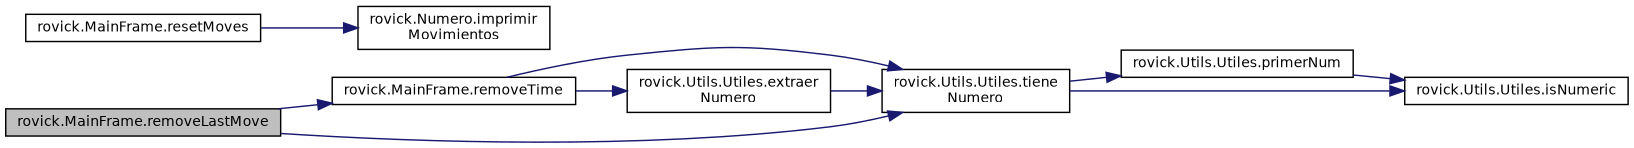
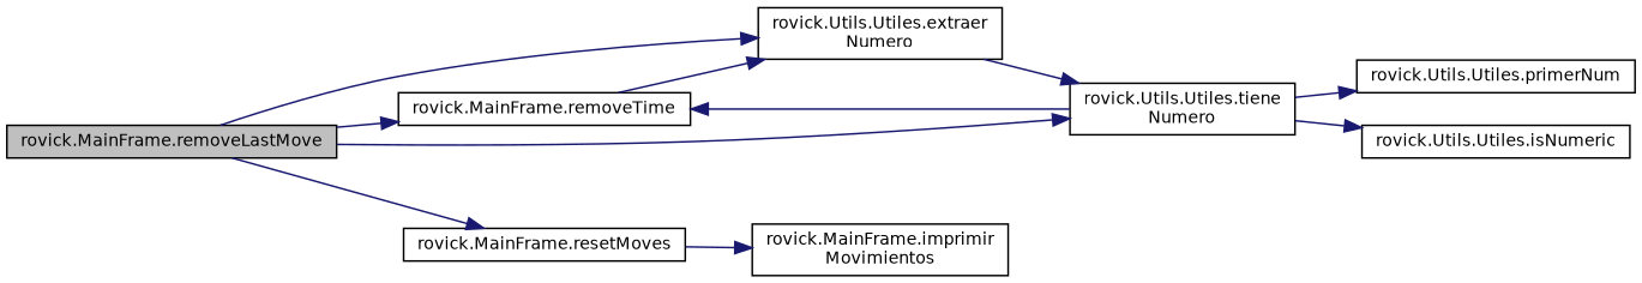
  digraph {
    rankdir=LR
    node [color=black fillcolor=white fontname=Helvetica fontsize=10 shape=record style=filled]
    edge [color=midnightblue fontname=Helvetica fontsize=10 labelfontname=Helvetica labelfontsize=10 style=solid]
    n1 [fillcolor=grey75 fontcolor=black height=0.2 label="rovick.MainFrame.removeLastMove" width=0.4]
    n2 [height=0.2 label="rovick.MainFrame.removeTime" width=0.4]
    n3 [height=0.2 label="rovick.Utils.Utiles.tiene\lNumero" width=0.4]
    n4 [height=0.2 label="rovick.Utils.Utiles.extraer\lNumero" width=0.4]
    n5 [height=0.2 label="rovick.MainFrame.resetMoves" width=0.4]
    n6 [height=0.2 label="rovick.Utils.Utiles.primerNum" width=0.4]
    n7 [height=0.2 label="rovick.Utils.Utiles.isNumeric" width=0.4]
-   n8 [height=0.2 label="rovick.Numero.imprimir\lMovimientos" width=0.4]
+   n8 [height=0.2 label="rovick.MainFrame.imprimir\lMovimientos" width=0.4]
    n1 -> n2
    n1 -> n3
-   n2 -> n3
+   n1 -> n4
+   n1 -> n5
+   n3 -> n2
    n2 -> n4
    n3 -> n6
    n3 -> n7
    n4 -> n3
    n5 -> n8
-   n6 -> n7
  }
